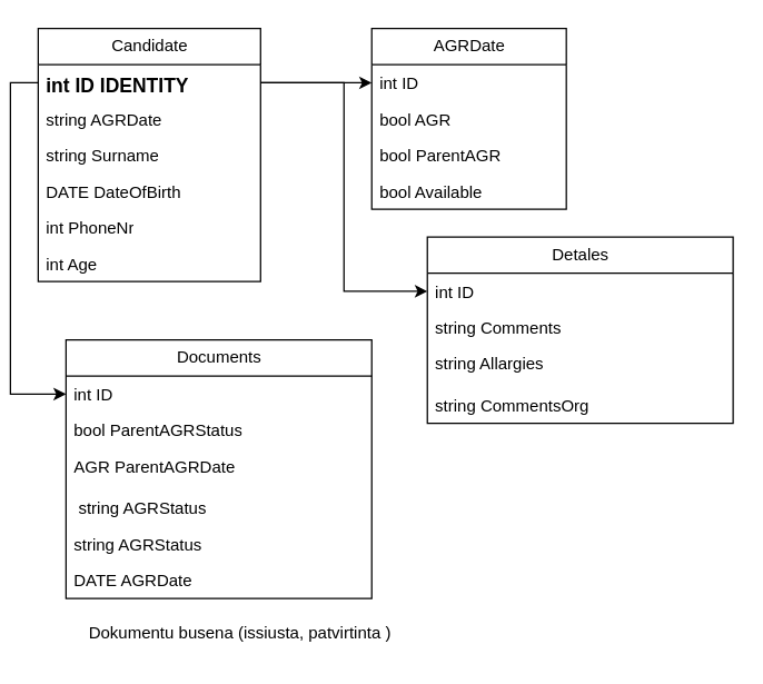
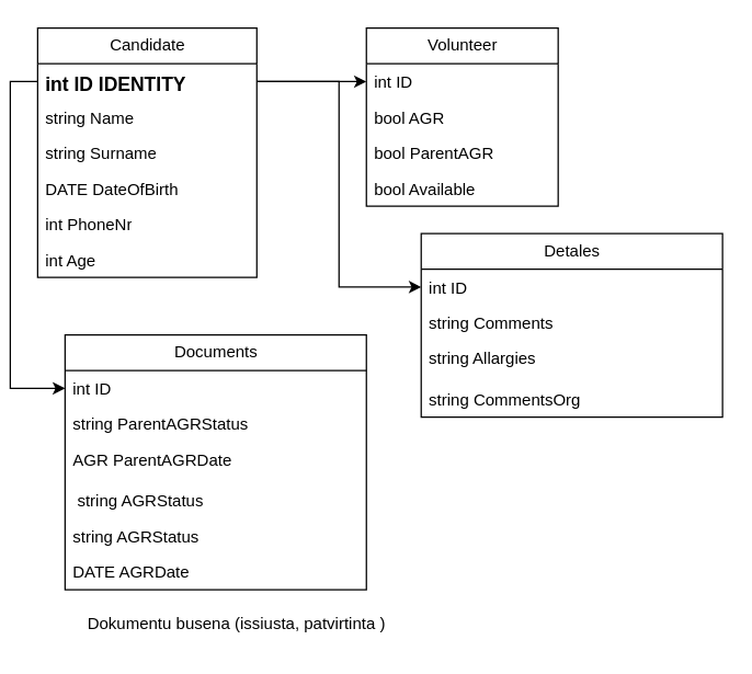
  <mxCell id="0" />
  <mxCell id="1" parent="0" />
  <mxCell id="2" value="Documents" style="swimlane;fontStyle=0;childLayout=stackLayout;horizontal=1;startSize=26;fillColor=none;horizontalStack=0;resizeParent=1;resizeParentMax=0;resizeLast=0;collapsible=1;marginBottom=0;html=1;" parent="1" vertex="1"><mxGeometry x="40" y="244" width="220" height="186" as="geometry" /></mxCell>
  <mxCell id="3" value="int ID" style="text;strokeColor=none;fillColor=none;align=left;verticalAlign=top;spacingLeft=4;spacingRight=4;overflow=hidden;rotatable=0;points=[[0,0.5],[1,0.5]];portConstraint=eastwest;whiteSpace=wrap;html=1;" parent="2" vertex="1"><mxGeometry y="26" width="220" height="26" as="geometry" /></mxCell>
- <mxCell id="4" value="bool ParentAGRStatus" style="text;strokeColor=none;fillColor=none;align=left;verticalAlign=top;spacingLeft=4;spacingRight=4;overflow=hidden;rotatable=0;points=[[0,0.5],[1,0.5]];portConstraint=eastwest;whiteSpace=wrap;html=1;" parent="2" vertex="1"><mxGeometry y="52" width="220" height="26" as="geometry" /></mxCell>
+ <mxCell id="4" value="string ParentAGRStatus" style="text;strokeColor=none;fillColor=none;align=left;verticalAlign=top;spacingLeft=4;spacingRight=4;overflow=hidden;rotatable=0;points=[[0,0.5],[1,0.5]];portConstraint=eastwest;whiteSpace=wrap;html=1;" parent="2" vertex="1"><mxGeometry y="52" width="220" height="26" as="geometry" /></mxCell>
  <mxCell id="5" value="AGR ParentAGRDate" style="text;strokeColor=none;fillColor=none;align=left;verticalAlign=top;spacingLeft=4;spacingRight=4;overflow=hidden;rotatable=0;points=[[0,0.5],[1,0.5]];portConstraint=eastwest;whiteSpace=wrap;html=1;" parent="2" vertex="1"><mxGeometry y="78" width="220" height="30" as="geometry" /></mxCell>
  <mxCell id="6" value="&amp;nbsp;string AGRStatus" style="text;strokeColor=none;fillColor=none;align=left;verticalAlign=top;spacingLeft=4;spacingRight=4;overflow=hidden;rotatable=0;points=[[0,0.5],[1,0.5]];portConstraint=eastwest;whiteSpace=wrap;html=1;" parent="2" vertex="1"><mxGeometry y="108" width="220" height="26" as="geometry" /></mxCell>
  <mxCell id="7" value="string AGRStatus" style="text;strokeColor=none;fillColor=none;align=left;verticalAlign=top;spacingLeft=4;spacingRight=4;overflow=hidden;rotatable=0;points=[[0,0.5],[1,0.5]];portConstraint=eastwest;whiteSpace=wrap;html=1;" vertex="1" parent="2"><mxGeometry y="134" width="220" height="26" as="geometry" /></mxCell>
  <mxCell id="8" value="DATE AGRDate&lt;div&gt;&lt;br&gt;&lt;/div&gt;" style="text;strokeColor=none;fillColor=none;align=left;verticalAlign=top;spacingLeft=4;spacingRight=4;overflow=hidden;rotatable=0;points=[[0,0.5],[1,0.5]];portConstraint=eastwest;whiteSpace=wrap;html=1;" parent="2" vertex="1"><mxGeometry y="160" width="220" height="26" as="geometry" /></mxCell>
- <mxCell id="9" value="AGRDate" style="swimlane;fontStyle=0;childLayout=stackLayout;horizontal=1;startSize=26;fillColor=none;horizontalStack=0;resizeParent=1;resizeParentMax=0;resizeLast=0;collapsible=1;marginBottom=0;html=1;" parent="1" vertex="1"><mxGeometry x="260" y="20" width="140" height="130" as="geometry" /></mxCell>
+ <mxCell id="9" value="Volunteer" style="swimlane;fontStyle=0;childLayout=stackLayout;horizontal=1;startSize=26;fillColor=none;horizontalStack=0;resizeParent=1;resizeParentMax=0;resizeLast=0;collapsible=1;marginBottom=0;html=1;" parent="1" vertex="1"><mxGeometry x="260" y="20" width="140" height="130" as="geometry" /></mxCell>
  <mxCell id="10" value="int ID" style="text;strokeColor=none;fillColor=none;align=left;verticalAlign=top;spacingLeft=4;spacingRight=4;overflow=hidden;rotatable=0;points=[[0,0.5],[1,0.5]];portConstraint=eastwest;whiteSpace=wrap;html=1;" parent="9" vertex="1"><mxGeometry y="26" width="140" height="26" as="geometry" /></mxCell>
  <mxCell id="11" value="bool AGR" style="text;strokeColor=none;fillColor=none;align=left;verticalAlign=top;spacingLeft=4;spacingRight=4;overflow=hidden;rotatable=0;points=[[0,0.5],[1,0.5]];portConstraint=eastwest;whiteSpace=wrap;html=1;" parent="9" vertex="1"><mxGeometry y="52" width="140" height="26" as="geometry" /></mxCell>
  <mxCell id="12" value="bool ParentAGR" style="text;strokeColor=none;fillColor=none;align=left;verticalAlign=top;spacingLeft=4;spacingRight=4;overflow=hidden;rotatable=0;points=[[0,0.5],[1,0.5]];portConstraint=eastwest;whiteSpace=wrap;html=1;" vertex="1" parent="9"><mxGeometry y="78" width="140" height="26" as="geometry" /></mxCell>
  <mxCell id="13" value="bool Available" style="text;strokeColor=none;fillColor=none;align=left;verticalAlign=top;spacingLeft=4;spacingRight=4;overflow=hidden;rotatable=0;points=[[0,0.5],[1,0.5]];portConstraint=eastwest;whiteSpace=wrap;html=1;" vertex="1" parent="9"><mxGeometry y="104" width="140" height="26" as="geometry" /></mxCell>
  <mxCell id="14" value="Candidate" style="swimlane;fontStyle=0;childLayout=stackLayout;horizontal=1;startSize=26;fillColor=none;horizontalStack=0;resizeParent=1;resizeParentMax=0;resizeLast=0;collapsible=1;marginBottom=0;html=1;" parent="1" vertex="1"><mxGeometry x="20" y="20" width="160" height="182" as="geometry"><mxRectangle x="80" y="80" width="90" height="30" as="alternateBounds" /></mxGeometry></mxCell>
  <mxCell id="15" value="int ID IDENTITY" style="text;strokeColor=none;fillColor=none;align=left;verticalAlign=top;spacingLeft=4;spacingRight=4;overflow=hidden;rotatable=0;points=[[0,0.5],[1,0.5]];portConstraint=eastwest;whiteSpace=wrap;html=1;fontStyle=1;fontSize=14;" parent="14" vertex="1"><mxGeometry y="26" width="160" height="26" as="geometry" /></mxCell>
- <mxCell id="16" value="string AGRDate" style="text;strokeColor=none;fillColor=none;align=left;verticalAlign=top;spacingLeft=4;spacingRight=4;overflow=hidden;rotatable=0;points=[[0,0.5],[1,0.5]];portConstraint=eastwest;whiteSpace=wrap;html=1;" parent="14" vertex="1"><mxGeometry y="52" width="160" height="26" as="geometry" /></mxCell>
+ <mxCell id="16" value="string Name" style="text;strokeColor=none;fillColor=none;align=left;verticalAlign=top;spacingLeft=4;spacingRight=4;overflow=hidden;rotatable=0;points=[[0,0.5],[1,0.5]];portConstraint=eastwest;whiteSpace=wrap;html=1;" parent="14" vertex="1"><mxGeometry y="52" width="160" height="26" as="geometry" /></mxCell>
  <mxCell id="17" value="string Surname" style="text;strokeColor=none;fillColor=none;align=left;verticalAlign=top;spacingLeft=4;spacingRight=4;overflow=hidden;rotatable=0;points=[[0,0.5],[1,0.5]];portConstraint=eastwest;whiteSpace=wrap;html=1;" parent="14" vertex="1"><mxGeometry y="78" width="160" height="26" as="geometry" /></mxCell>
  <mxCell id="18" value="DATE DateOfBirth" style="text;strokeColor=none;fillColor=none;align=left;verticalAlign=top;spacingLeft=4;spacingRight=4;overflow=hidden;rotatable=0;points=[[0,0.5],[1,0.5]];portConstraint=eastwest;whiteSpace=wrap;html=1;" parent="14" vertex="1"><mxGeometry y="104" width="160" height="26" as="geometry" /></mxCell>
  <mxCell id="19" value="int PhoneNr" style="text;strokeColor=none;fillColor=none;align=left;verticalAlign=top;spacingLeft=4;spacingRight=4;overflow=hidden;rotatable=0;points=[[0,0.5],[1,0.5]];portConstraint=eastwest;whiteSpace=wrap;html=1;" vertex="1" parent="14"><mxGeometry y="130" width="160" height="26" as="geometry" /></mxCell>
  <mxCell id="20" value="int Age" style="text;strokeColor=none;fillColor=none;align=left;verticalAlign=top;spacingLeft=4;spacingRight=4;overflow=hidden;rotatable=0;points=[[0,0.5],[1,0.5]];portConstraint=eastwest;whiteSpace=wrap;html=1;" vertex="1" parent="14"><mxGeometry y="156" width="160" height="26" as="geometry" /></mxCell>
  <mxCell id="21" value="Dokumentu busena (issiusta, patvirtinta )" style="text;html=1;align=center;verticalAlign=middle;resizable=0;points=[];autosize=1;strokeColor=none;fillColor=none;" parent="1" vertex="1"><mxGeometry x="45" y="440" width="240" height="30" as="geometry" /></mxCell>
  <mxCell id="22" style="edgeStyle=orthogonalEdgeStyle;rounded=0;orthogonalLoop=1;jettySize=auto;html=1;exitX=1;exitY=0.5;exitDx=0;exitDy=0;entryX=0;entryY=0.5;entryDx=0;entryDy=0;" parent="1" source="15" target="10" edge="1"><mxGeometry relative="1" as="geometry" /></mxCell>
  <mxCell id="23" style="edgeStyle=orthogonalEdgeStyle;rounded=0;orthogonalLoop=1;jettySize=auto;html=1;exitX=0;exitY=0.5;exitDx=0;exitDy=0;entryX=0;entryY=0.5;entryDx=0;entryDy=0;" parent="1" source="15" target="3" edge="1"><mxGeometry relative="1" as="geometry" /></mxCell>
  <mxCell id="24" value="Detales" style="swimlane;fontStyle=0;childLayout=stackLayout;horizontal=1;startSize=26;fillColor=none;horizontalStack=0;resizeParent=1;resizeParentMax=0;resizeLast=0;collapsible=1;marginBottom=0;html=1;" parent="1" vertex="1"><mxGeometry x="300" y="170" width="220" height="134" as="geometry" /></mxCell>
  <mxCell id="25" value="int ID" style="text;strokeColor=none;fillColor=none;align=left;verticalAlign=top;spacingLeft=4;spacingRight=4;overflow=hidden;rotatable=0;points=[[0,0.5],[1,0.5]];portConstraint=eastwest;whiteSpace=wrap;html=1;" parent="24" vertex="1"><mxGeometry y="26" width="220" height="26" as="geometry" /></mxCell>
  <mxCell id="26" value="string Comments" style="text;strokeColor=none;fillColor=none;align=left;verticalAlign=top;spacingLeft=4;spacingRight=4;overflow=hidden;rotatable=0;points=[[0,0.5],[1,0.5]];portConstraint=eastwest;whiteSpace=wrap;html=1;" parent="24" vertex="1"><mxGeometry y="52" width="220" height="26" as="geometry" /></mxCell>
  <mxCell id="27" value="string Allargies" style="text;strokeColor=none;fillColor=none;align=left;verticalAlign=top;spacingLeft=4;spacingRight=4;overflow=hidden;rotatable=0;points=[[0,0.5],[1,0.5]];portConstraint=eastwest;whiteSpace=wrap;html=1;" parent="24" vertex="1"><mxGeometry y="78" width="220" height="30" as="geometry" /></mxCell>
  <mxCell id="28" value="string CommentsOrg" style="text;strokeColor=none;fillColor=none;align=left;verticalAlign=top;spacingLeft=4;spacingRight=4;overflow=hidden;rotatable=0;points=[[0,0.5],[1,0.5]];portConstraint=eastwest;whiteSpace=wrap;html=1;" parent="24" vertex="1"><mxGeometry y="108" width="220" height="26" as="geometry" /></mxCell>
  <mxCell id="29" style="edgeStyle=orthogonalEdgeStyle;rounded=0;orthogonalLoop=1;jettySize=auto;html=1;exitX=1;exitY=0.5;exitDx=0;exitDy=0;entryX=0;entryY=0.5;entryDx=0;entryDy=0;" parent="1" source="15" target="25" edge="1"><mxGeometry relative="1" as="geometry" /></mxCell>
